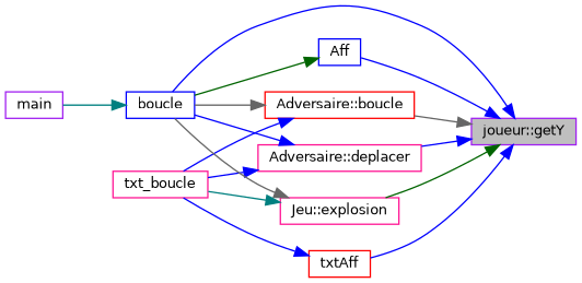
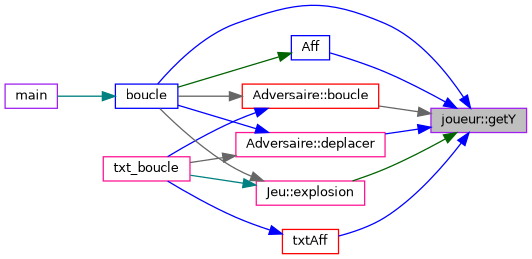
  digraph {
    rankdir=RL
    node [color=deeppink fillcolor=white fontname=Helvetica fontsize=10 shape=record style=filled]
    edge [color=blue dir=back fontname=Helvetica fontsize=10 labelfontname=Helvetica labelfontsize=10 style=solid]
    n1 [color=purple fillcolor=grey75 fontcolor=black height=0.2 label="joueur::getY" width=0.4]
    n2 [color=red height=0.2 label="Adversaire::boucle" width=0.4]
    n3 [color=blue height=0.2 label=boucle width=0.4]
    n4 [color=blue height=0.2 label=Aff width=0.4]
    n5 [height=0.2 label="Adversaire::deplacer" width=0.4]
    n6 [height=0.2 label="Jeu::explosion" width=0.4]
    n7 [color=red height=0.2 label=txtAff width=0.4]
    n8 [height=0.2 label=txt_boucle width=0.4]
    n9 [color=purple height=0.2 label=main width=0.4]
    n1 -> n2 [color=gray40]
    n1 -> n3
    n1 -> n4
    n1 -> n5
    n1 -> n6 [color=darkgreen]
    n1 -> n7
    n2 -> n3 [color=gray40]
    n2 -> n8
    n3 -> n9 [color=teal]
    n4 -> n3 [color=darkgreen]
    n5 -> n3
-   n5 -> n8
+   n5 -> n8 [color=gray40]
    n6 -> n3 [color=gray40]
    n6 -> n8 [color=teal]
    n7 -> n8
  }
